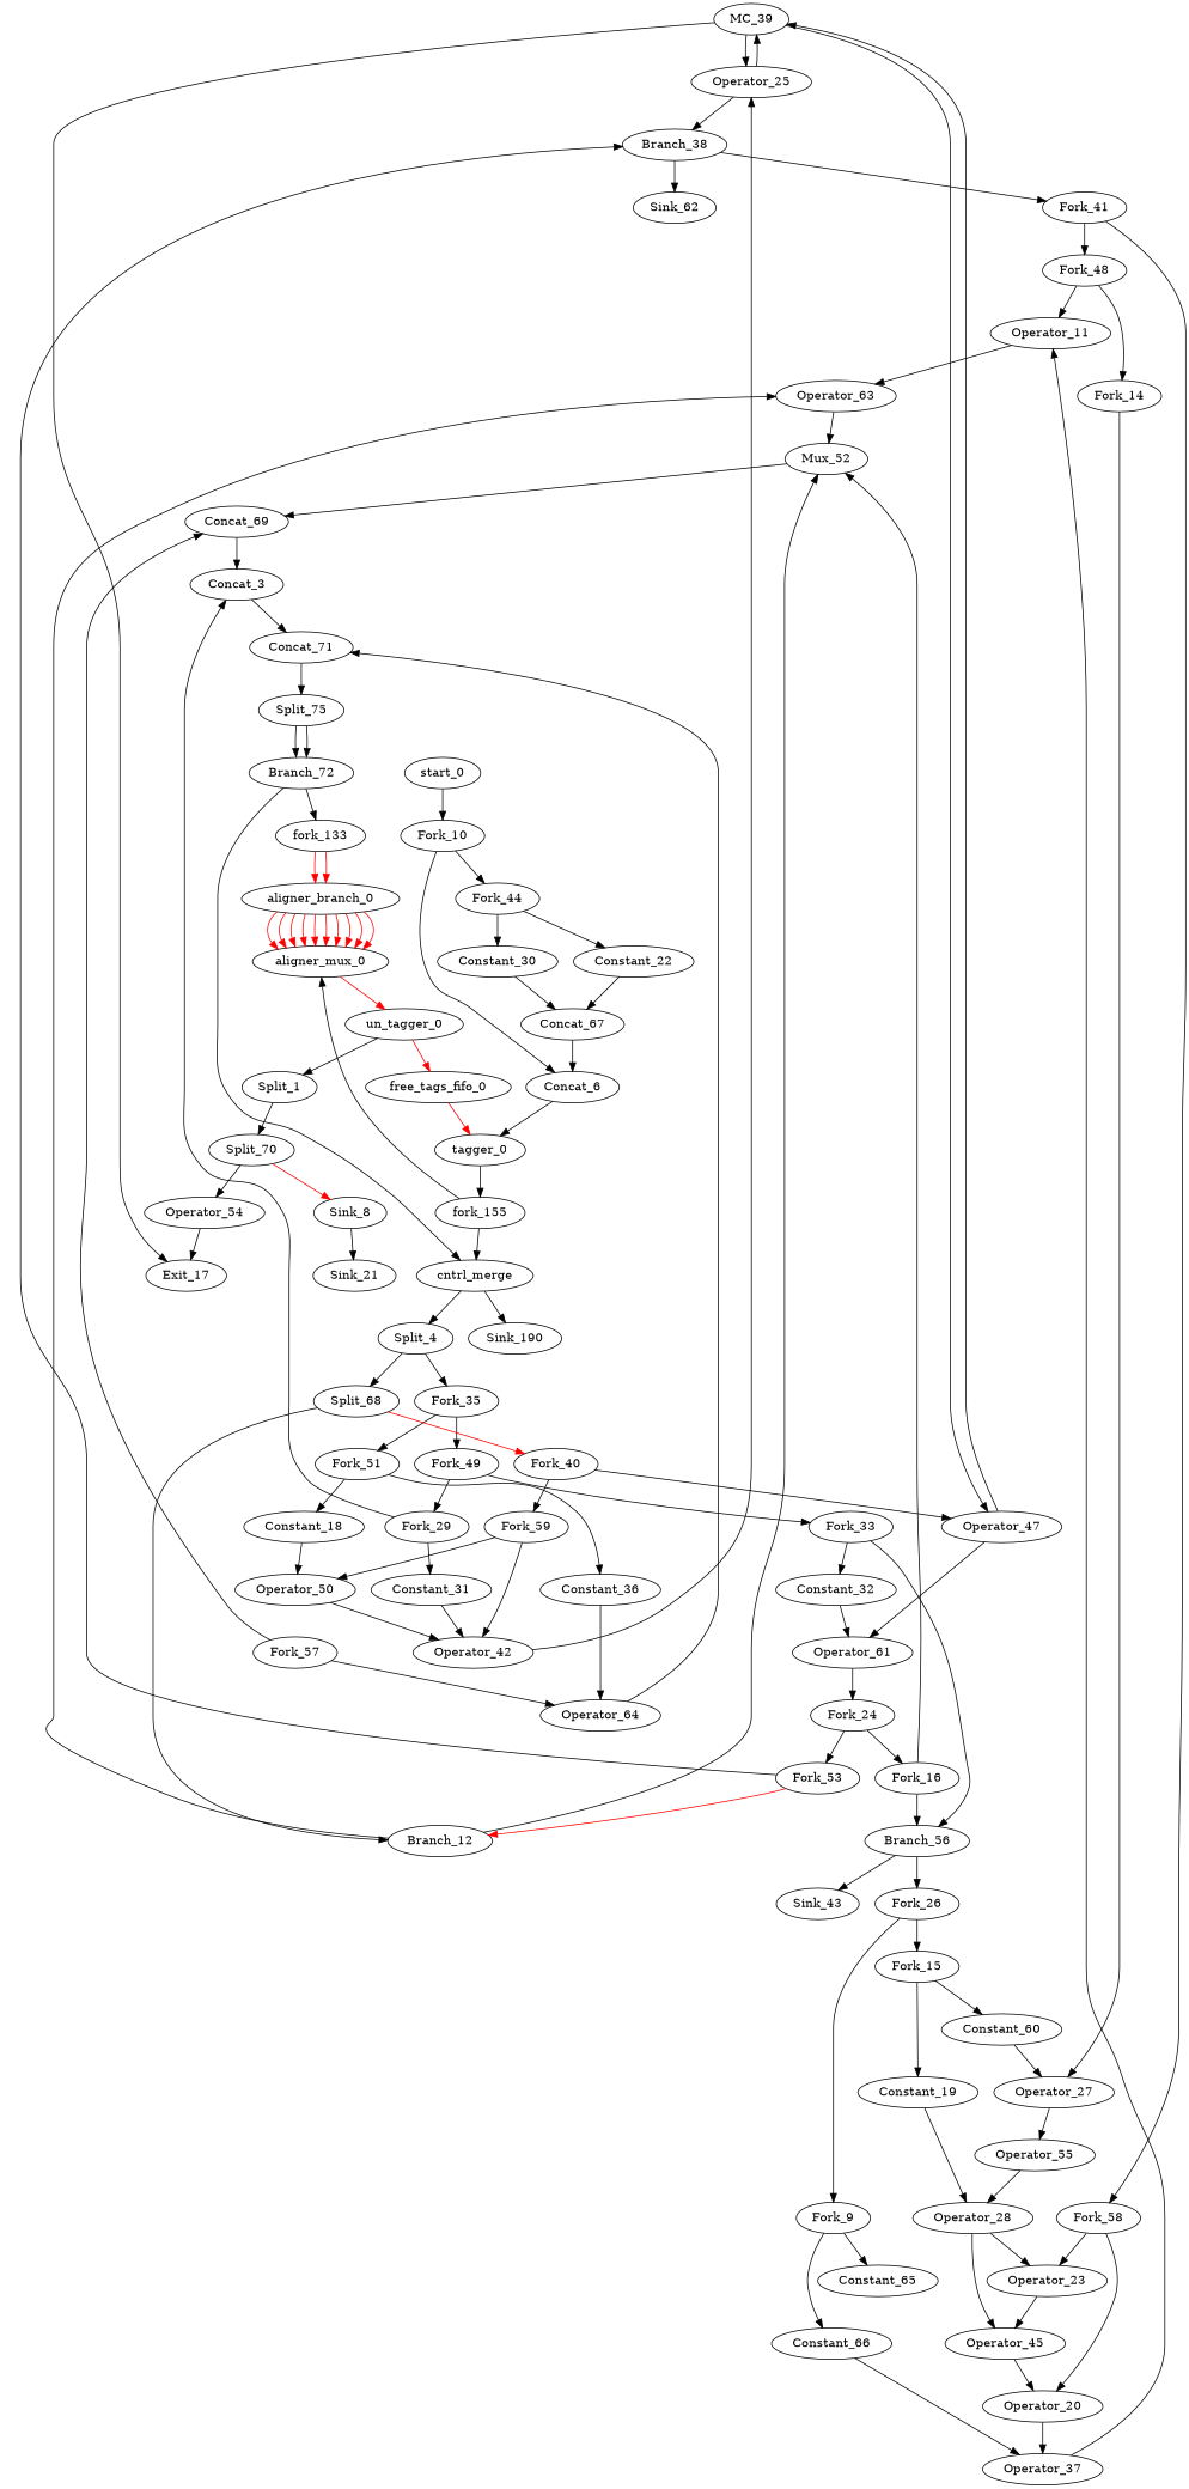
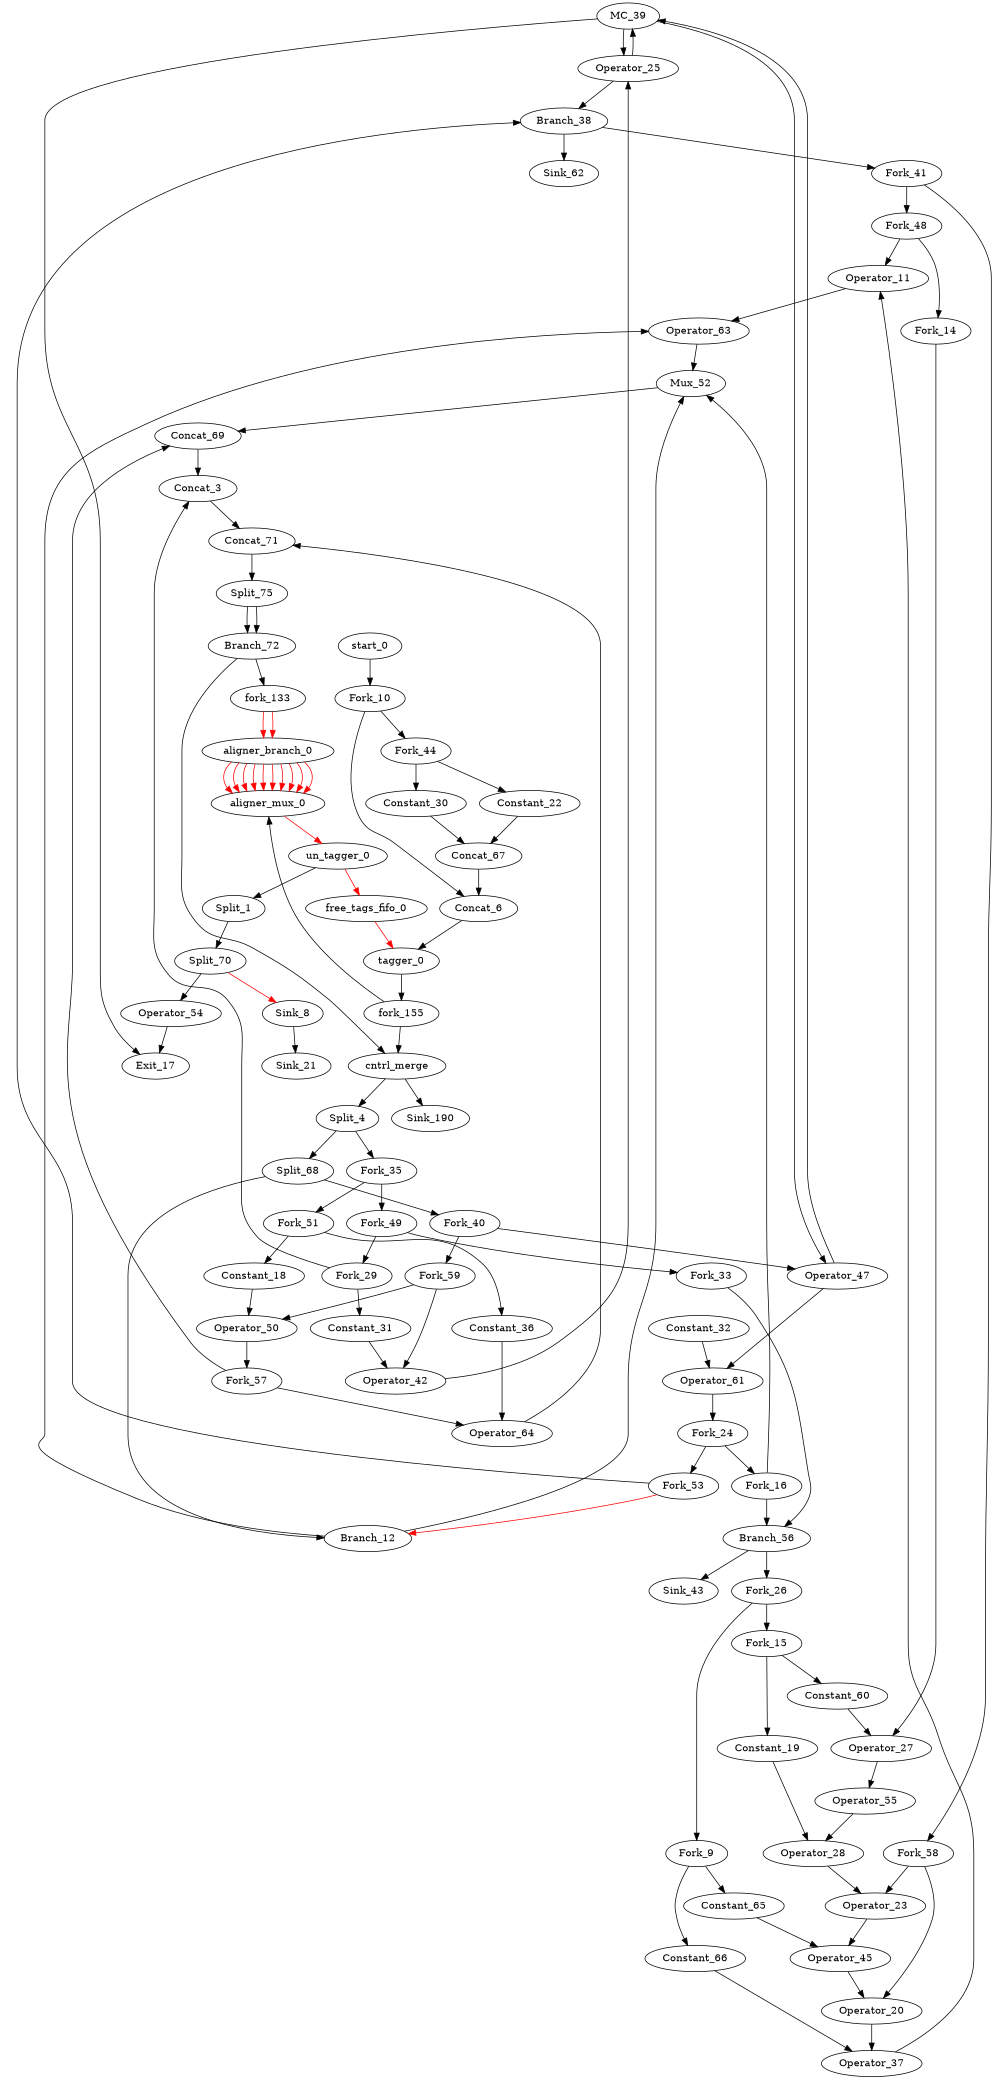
  digraph {
    node [bbID=2 in="in1:32" out="out1:32 " tagged=true tagger_id=-1 taggers_num=1 type=Fork]
    edge [from=out1 to=in1]
    Split_1 [bbID=4 in="in1:65" out=" out1:1 out2:64 " tagged=false taggers_num=0 type=Split]
    Split_70 [bbID=4 in="in1:64" out=" out1:32 out2:32 " tagged=false taggers_num=0 type=Split]
    Sink_21 [bbID=0 in="in1:0" type=Sink out="" tagged="" tagger_id="" taggers_num=""]
    Sink_8 [bbID=0 type=Sink out="" tagged="" tagger_id="" taggers_num=""]
    Operator_54 [II=1 bbID=5 delay=0 in="in1:32 " latency=0 op=ret_op tagged=false taggers_num=0 type=Operator]
    Concat_3 [bbID=4 in="in1:1 in2:64" out=" out1:65 " type=Concat]
    Concat_71 [bbID=4 in="in1:65 in2:1" out=" out1:66 " type=Concat]
    Split_75 [bbID=4 in="in1:66" out=" out1:65 out2:1 " type=Split]
    Split_4 [in="in1:65" out=" out1:1 out2:64 " type=Split]
    Fork_35 [in="in1:0" out="out1:0 out2:0"]
    Split_68 [in="in1:64" out=" out1:32 out2:32 " type=Split]
    Fork_49 [in="in1:0" out="out1:0 out2:0"]
    Fork_51 [in="in1:0" out="out1:0 out2:0"]
    Branch_12 [in="in1:32 in2?:1" out="out1+:32 out2-:32" type=Branch]
    Fork_40 [out="out1:32 out2:32"]
    Concat_6 [in="in1:1 in2:64" out=" out1:65 " tagged=false taggers_num=0 type=Concat]
    tagger_0 [in=" in1:65 in2:65" out=" out1:65" tagged=false taggers_num=0 type=Tagger]
    fork_155 [in="in1:65" out="out1:65 out2:65 "]
    cntrl_merge [delay=0.366 in="in1:65 in2:65" out=" out1:65 out2?:1" type=CntrlMerge]
    Sink_190 [bbID=0 type=Sink out="" tagged="" tagger_id="" taggers_num=""]
    Fork_9 [in="in1:0" out="out1:0 out2:0"]
    Constant_65 [bbID=3 out="out1:32" type=Constant value="0x3E570A3D"]
    Constant_66 [bbID=3 out="out1:32" type=Constant value="0x3EA8F5C3"]
    Operator_45 [II=1 bbID=3 delay=0.966 in="in1:32 in2:32 " latency=10 op=fadd_op type=Operator]
    Operator_37 [II=1 bbID=3 delay=0.966 in="in1:32 in2:32 " latency=10 op=fadd_op type=Operator]
    Fork_10 [bbID=1 in="in1:0" out="out1:0 out2:0" tagged=false taggers_num=0]
    Fork_44 [bbID=1 in="in1:0" out="out1:0 out2:0" tagged=false taggers_num=0]
    Constant_22 [bbID=1 out="out1:32" tagged=false taggers_num=0 type=Constant value="0x00000000"]
    Constant_30 [bbID=1 out="out1:32" tagged=false taggers_num=0 type=Constant value="0x00000000"]
    Operator_11 [II=1 bbID=3 delay=0.966 in="in1:32 in2:32 " latency=6 op=fmul_op type=Operator]
    Operator_63 [II=1 bbID=3 delay=0.966 in="in1:32 in2:32 " latency=10 op=fadd_op type=Operator]
    Mux_52 [bbID=4 in="in1?:1 in2:32 in3:32 " out="out1:32" type=Mux]
    Concat_69 [bbID=4 in="in1:32 in2:32" out=" out1:64 " type=Concat]
    Fork_14 [bbID=3 out="out1:32 out2:32"]
    Operator_27 [II=1 bbID=3 delay=0.966 in="in1:32 in2:32 " latency=10 op=fadd_op type=Operator]
    Operator_55 [II=1 bbID=3 delay=0.966 in="in1:32 in2:32 " latency=6 op=fmul_op type=Operator]
    Operator_28 [II=1 bbID=3 delay=0.966 in="in1:32 in2:32 " latency=10 op=fadd_op type=Operator]
    Fork_15 [in="in1:0" out="out1:0 out2:0"]
    Constant_19 [bbID=3 out="out1:32" type=Constant value="0x3F333333"]
    Constant_60 [bbID=3 out="out1:32" type=Constant value="0x3F23D70A"]
    Fork_16 [out="out1:32 out2:32"]
    Branch_56 [in="in1:0 in2?:1" out="out1+:0 out2-:0" type=Branch]
    Fork_26 [in="in1:0" out="out1:0 out2:0"]
    Sink_43 [bbID=0 in="in1:0" type=Sink out="" tagged="" tagger_id="" taggers_num=""]
    Exit_17 [bbID=0 in="in1:0*e  in2:32 " out="out1:32" type=Exit tagged="" tagger_id="" taggers_num=""]
    Constant_18 [bbID=4 out="out1:32" type=Constant value="0x00000001"]
    Operator_50 [II=1 bbID=4 delay=1.693 in="in1:32 in2:32 " latency=0 op=add_op type=Operator]
    Fork_57 [bbID=4 out="out1:32 out2:32 "]
    Operator_23 [II=1 bbID=3 delay=0.966 in="in1:32 in2:32 " latency=6 op=fmul_op type=Operator]
    Operator_20 [II=1 bbID=3 delay=0.966 in="in1:32 in2:32 " latency=6 op=fmul_op type=Operator]
    Concat_67 [in="in1:32 in2:32" out=" out1:64 " tagged=false taggers_num=0 type=Concat]
    Fork_24 [out="out1:32 out2:32"]
    Fork_53 [out="out1:32 out2:32"]
    Branch_38 [in="in1:32 in2?:1" out="out1+:32 out2-:32" type=Branch]
    Operator_25 [II=1 delay=0 in="in1:32 in2:32" latency=2 offset=0 op=mc_load_op out="out1:32 out2:32 " portId=1 type=Operator]
    MC_39 [bbID=0 bbcount=0 in="in1:32*l0a in2:32*l1a " ldcount=2 memory=a out="out1:32*l0d out2:32*l1d out3:0*e " stcount=0 type=MC tagged="" tagger_id="" taggers_num=""]
    Fork_41 [bbID=3 out="out1:32 out2:32"]
    Sink_62 [bbID=0 type=Sink out="" tagged="" tagger_id="" taggers_num=""]
    Operator_47 [II=1 delay=0 in="in1:32 in2:32" latency=2 offset=0 op=mc_load_op out="out1:32 out2:32 " portId=0 type=Operator]
    Fork_29 [in="in1:0" out="out1:0 out2:0"]
    Constant_31 [out="out1:32" type=Constant value="0x00000001"]
    Operator_42 [II=1 delay=1.693 in="in1:32 in2:32 " latency=0 op=add_op type=Operator]
    Constant_32 [out="out1:32" type=Constant value="0x00000000"]
    Operator_61 [II=1 delay=0.966 in="in1:32 in2:32 " latency=2 op=fcmp_ult_op out="out1:1 " type=Operator]
    Fork_33 [in="in1:0" out="out1:0 out2:0"]
    start_0 [bbID=1 control=true in="in1:0" out=" out1:0 " tagged=false taggers_num=0 type=Entry]
    Constant_36 [bbID=4 out="out1:32" type=Constant value="0x000003E7"]
    Operator_64 [II=1 bbID=4 delay=1.53 in="in1:32 in2:32 " latency=0 op=icmp_ult_op out="out1:1 " type=Operator]
    Fork_48 [bbID=3 out="out1:32 out2:32"]
    Fork_58 [bbID=3 out="out1:32 out2:32"]
    Fork_59 [out="out1:32 out2:32"]
    Branch_72 [bbID=4 in="in1:65 in2?:1" out=" out1+:65 out2-:65 " type=Branch]
    fork_133 [bbID=4 in="in1:65" out="out1:65 out2:65 "]
    aligner_branch_0 [bbID=4 in="in1:65 in2?:32" out=" out1:65 out2:65 out3:65 out4:65 out5:65 out6:65 out7:65 out8:65 out9:65 out10:65 " tagged=false tagger_id=0 taggers_num=0 type=Aligner_Branch]
    aligner_mux_0 [bbID=4 in=" in1?:32 in2:65 in3:65 in4:65 in5:65 in6:65 in7:65 in8:65 in9:65 in10:65 in11:65" out=" out1:65" tagged=false tagger_id=0 taggers_num=0 type=Aligner_Mux]
    un_tagger_0 [bbID=4 in=" in1:65" out=" out1:65 out2:65" tagged=false tagger_id=0 taggers_num=0 type=Un_Tagger]
    free_tags_fifo_0 [bbID=4 in=" in1:32" out=" out1:32" tagged=false taggers_num=0 type=Free_Tags_Fifo]
    Split_1 -> Split_70 [from=out2]
    Split_70 -> Sink_8 [color=red]
    Split_70 -> Operator_54 [from=out2]
    Sink_8 -> Sink_21
    Operator_54 -> Exit_17 [to=in2]
    Concat_3 -> Concat_71
    Concat_71 -> Split_75
    Split_75 -> Branch_72 [from=out2 to=in2]
    Split_75 -> Branch_72
    Split_4 -> Fork_35
    Split_4 -> Split_68 [from=out2]
    Fork_35 -> Fork_49 [from=out2]
    Fork_35 -> Fork_51
    Split_68 -> Branch_12
-   Split_68 -> Fork_40 [from=out2 color=red]
+   Split_68 -> Fork_40 [from=out2]
    Fork_49 -> Fork_29
    Fork_49 -> Fork_33 [from=out2]
    Fork_51 -> Constant_18
    Fork_51 -> Constant_36 [from=out2]
    Branch_12 -> Operator_63 [from=out2]
    Branch_12 -> Mux_52 [to=in3]
    Fork_40 -> Operator_47 [to=in2]
    Fork_40 -> Fork_59 [from=out2]
    Concat_6 -> tagger_0 [to=in2]
    tagger_0 -> fork_155
    fork_155 -> cntrl_merge
    fork_155 -> aligner_mux_0 [from=out2]
    cntrl_merge -> Split_4
    cntrl_merge -> Sink_190 [from=out2]
    Fork_9 -> Constant_65
    Fork_9 -> Constant_66 [from=out2]
-   Operator_28 -> Operator_45 [to=in2]
+   Constant_65 -> Operator_45 [to=in2]
    Constant_66 -> Operator_37 [to=in2]
    Operator_45 -> Operator_20
    Operator_37 -> Operator_11
    Fork_10 -> Concat_6 [from=out2]
    Fork_10 -> Fork_44
    Fork_44 -> Constant_22
    Fork_44 -> Constant_30 [from=out2]
    Constant_22 -> Concat_67
    Constant_30 -> Concat_67 [to=in2]
    Operator_11 -> Operator_63 [to=in2]
    Operator_63 -> Mux_52 [to=in2]
    Mux_52 -> Concat_69
    Concat_69 -> Concat_3 [to=in2]
    Fork_14 -> Operator_27
    Operator_27 -> Operator_55
    Operator_55 -> Operator_28
    Operator_28 -> Operator_23
    Fork_15 -> Constant_19 [from=out2]
    Fork_15 -> Constant_60
    Constant_19 -> Operator_28 [to=in2]
    Constant_60 -> Operator_27 [to=in2]
    Fork_16 -> Mux_52 [from=out2]
    Fork_16 -> Branch_56 [to=in2]
    Branch_56 -> Fork_26 [from=out2]
    Branch_56 -> Sink_43
    Fork_26 -> Fork_9 [from=out2]
    Fork_26 -> Fork_15
    Constant_18 -> Operator_50 [to=in2]
-   Operator_50 -> Operator_42
+   Operator_50 -> Fork_57
    Fork_57 -> Concat_69 [from=out2 to=in2]
    Fork_57 -> Operator_64
    Operator_23 -> Operator_45
    Operator_20 -> Operator_37
    Concat_67 -> Concat_6 [to=in2]
    Fork_24 -> Fork_16 [from=out2]
    Fork_24 -> Fork_53
    Fork_53 -> Branch_12 [color=red from=out2 to=in2]
    Fork_53 -> Branch_38 [to=in2]
    Branch_38 -> Fork_41 [from=out2]
    Branch_38 -> Sink_62
    Operator_25 -> Branch_38
    Operator_25 -> MC_39 [from=out2 to=in2]
    MC_39 -> Exit_17 [from=out3]
    MC_39 -> Operator_25 [from=out2]
    MC_39 -> Operator_47
    Fork_41 -> Fork_48 [from=out2]
    Fork_41 -> Fork_58
    Operator_47 -> MC_39 [from=out2]
    Operator_47 -> Operator_61
    Fork_29 -> Concat_3 [from=out2]
    Fork_29 -> Constant_31
    Constant_31 -> Operator_42 [to=in2]
    Operator_42 -> Operator_25 [to=in2]
    Constant_32 -> Operator_61 [to=in2]
    Operator_61 -> Fork_24
    Fork_33 -> Branch_56 [from=out2]
-   Fork_33 -> Constant_32
    start_0 -> Fork_10
    Constant_36 -> Operator_64 [to=in2]
    Operator_64 -> Concat_71 [to=in2]
    Fork_48 -> Operator_11 [to=in2]
    Fork_48 -> Fork_14 [from=out2]
    Fork_58 -> Operator_23 [to=in2]
    Fork_58 -> Operator_20 [from=out2 to=in2]
    Fork_59 -> Operator_50 [from=out2]
    Fork_59 -> Operator_42
    Branch_72 -> cntrl_merge [to=in2]
    Branch_72 -> fork_133 [from=out2]
    fork_133 -> aligner_branch_0 [color=red]
    fork_133 -> aligner_branch_0 [color=red from=out2 to=in2]
    aligner_branch_0 -> aligner_mux_0 [color=red to=in2]
    aligner_branch_0 -> aligner_mux_0 [color=red from=out2 to=in3]
    aligner_branch_0 -> aligner_mux_0 [color=red from=out3 to=in4]
    aligner_branch_0 -> aligner_mux_0 [color=red from=out4 to=in5]
    aligner_branch_0 -> aligner_mux_0 [color=red from=out5 to=in6]
    aligner_branch_0 -> aligner_mux_0 [color=red from=out6 to=in7]
    aligner_branch_0 -> aligner_mux_0 [color=red from=out7 to=in8]
    aligner_branch_0 -> aligner_mux_0 [color=red from=out8 to=in9]
    aligner_branch_0 -> aligner_mux_0 [color=red from=out9 to=in10]
    aligner_branch_0 -> aligner_mux_0 [color=red from=out10 to=in11]
    aligner_mux_0 -> un_tagger_0 [color=red]
    un_tagger_0 -> Split_1 [from=out2]
    un_tagger_0 -> free_tags_fifo_0 [color=red]
    free_tags_fifo_0 -> tagger_0 [color=red]
  }
